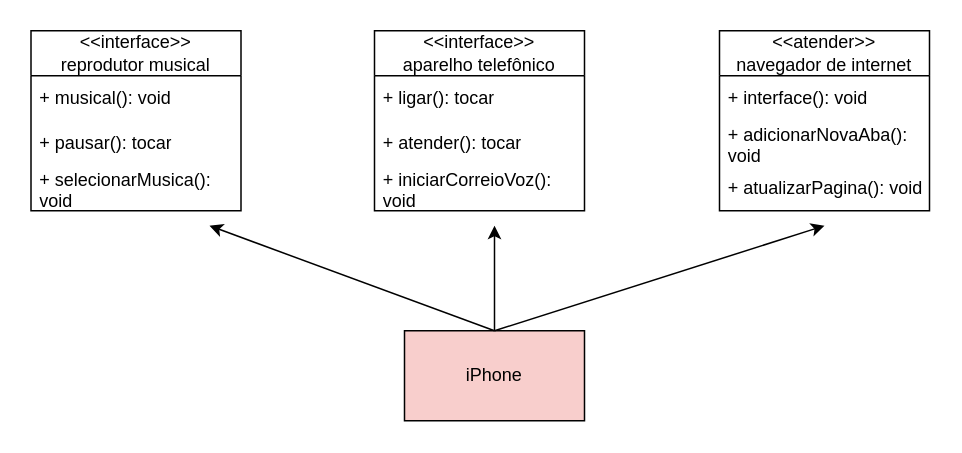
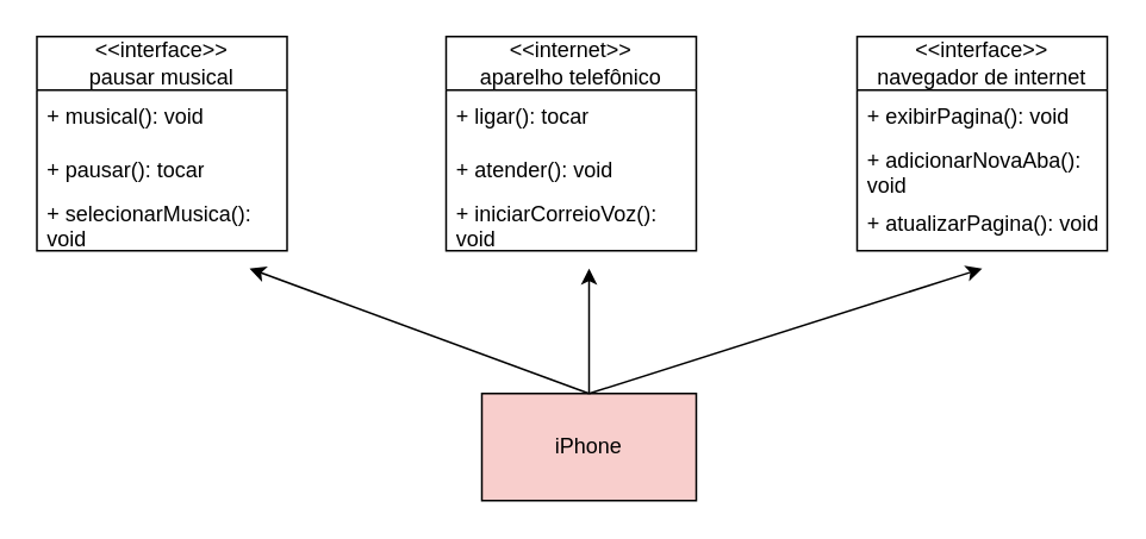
  <mxCell id="0" />
  <mxCell id="1" parent="0" />
- <mxCell id="2" value="&amp;lt;&amp;lt;interface&amp;gt;&amp;gt;&lt;br&gt;reprodutor musical" style="swimlane;fontStyle=0;childLayout=stackLayout;horizontal=1;startSize=30;horizontalStack=0;resizeParent=1;resizeParentMax=0;resizeLast=0;collapsible=1;marginBottom=0;whiteSpace=wrap;html=1;" vertex="1" parent="1"><mxGeometry x="20" y="20" width="140" height="120" as="geometry" /></mxCell>
+ <mxCell id="2" value="&amp;lt;&amp;lt;interface&amp;gt;&amp;gt;&lt;br&gt;pausar musical" style="swimlane;fontStyle=0;childLayout=stackLayout;horizontal=1;startSize=30;horizontalStack=0;resizeParent=1;resizeParentMax=0;resizeLast=0;collapsible=1;marginBottom=0;whiteSpace=wrap;html=1;" vertex="1" parent="1"><mxGeometry x="20" y="20" width="140" height="120" as="geometry" /></mxCell>
  <mxCell id="3" value="+ musical(): void" style="text;strokeColor=none;fillColor=none;align=left;verticalAlign=middle;spacingLeft=4;spacingRight=4;overflow=hidden;points=[[0,0.5],[1,0.5]];portConstraint=eastwest;rotatable=0;whiteSpace=wrap;html=1;" vertex="1" parent="2"><mxGeometry y="30" width="140" height="30" as="geometry" /></mxCell>
  <mxCell id="4" value="+ pausar(): tocar" style="text;strokeColor=none;fillColor=none;align=left;verticalAlign=middle;spacingLeft=4;spacingRight=4;overflow=hidden;points=[[0,0.5],[1,0.5]];portConstraint=eastwest;rotatable=0;whiteSpace=wrap;html=1;" vertex="1" parent="2"><mxGeometry y="60" width="140" height="30" as="geometry" /></mxCell>
  <mxCell id="5" value="+ selecionarMusica(): void" style="text;strokeColor=none;fillColor=none;align=left;verticalAlign=middle;spacingLeft=4;spacingRight=4;overflow=hidden;points=[[0,0.5],[1,0.5]];portConstraint=eastwest;rotatable=0;whiteSpace=wrap;html=1;" vertex="1" parent="2"><mxGeometry y="90" width="140" height="30" as="geometry" /></mxCell>
- <mxCell id="6" value="&amp;lt;&amp;lt;interface&amp;gt;&amp;gt;&lt;br&gt;aparelho telefônico" style="swimlane;fontStyle=0;childLayout=stackLayout;horizontal=1;startSize=30;horizontalStack=0;resizeParent=1;resizeParentMax=0;resizeLast=0;collapsible=1;marginBottom=0;whiteSpace=wrap;html=1;" vertex="1" parent="1"><mxGeometry x="249" y="20" width="140" height="120" as="geometry" /></mxCell>
+ <mxCell id="6" value="&amp;lt;&amp;lt;internet&amp;gt;&amp;gt;&lt;br&gt;aparelho telefônico" style="swimlane;fontStyle=0;childLayout=stackLayout;horizontal=1;startSize=30;horizontalStack=0;resizeParent=1;resizeParentMax=0;resizeLast=0;collapsible=1;marginBottom=0;whiteSpace=wrap;html=1;" vertex="1" parent="1"><mxGeometry x="249" y="20" width="140" height="120" as="geometry" /></mxCell>
  <mxCell id="7" value="+ ligar(): tocar" style="text;strokeColor=none;fillColor=none;align=left;verticalAlign=middle;spacingLeft=4;spacingRight=4;overflow=hidden;points=[[0,0.5],[1,0.5]];portConstraint=eastwest;rotatable=0;whiteSpace=wrap;html=1;" vertex="1" parent="6"><mxGeometry y="30" width="140" height="30" as="geometry" /></mxCell>
- <mxCell id="8" value="+ atender(): tocar" style="text;strokeColor=none;fillColor=none;align=left;verticalAlign=middle;spacingLeft=4;spacingRight=4;overflow=hidden;points=[[0,0.5],[1,0.5]];portConstraint=eastwest;rotatable=0;whiteSpace=wrap;html=1;" vertex="1" parent="6"><mxGeometry y="60" width="140" height="30" as="geometry" /></mxCell>
+ <mxCell id="8" value="+ atender(): void" style="text;strokeColor=none;fillColor=none;align=left;verticalAlign=middle;spacingLeft=4;spacingRight=4;overflow=hidden;points=[[0,0.5],[1,0.5]];portConstraint=eastwest;rotatable=0;whiteSpace=wrap;html=1;" vertex="1" parent="6"><mxGeometry y="60" width="140" height="30" as="geometry" /></mxCell>
  <mxCell id="9" value="+ iniciarCorreioVoz(): void" style="text;strokeColor=none;fillColor=none;align=left;verticalAlign=middle;spacingLeft=4;spacingRight=4;overflow=hidden;points=[[0,0.5],[1,0.5]];portConstraint=eastwest;rotatable=0;whiteSpace=wrap;html=1;" vertex="1" parent="6"><mxGeometry y="90" width="140" height="30" as="geometry" /></mxCell>
- <mxCell id="10" value="&amp;lt;&amp;lt;atender&amp;gt;&amp;gt;&lt;br&gt;navegador de internet" style="swimlane;fontStyle=0;childLayout=stackLayout;horizontal=1;startSize=30;horizontalStack=0;resizeParent=1;resizeParentMax=0;resizeLast=0;collapsible=1;marginBottom=0;whiteSpace=wrap;html=1;" vertex="1" parent="1"><mxGeometry x="479" y="20" width="140" height="120" as="geometry" /></mxCell>
- <mxCell id="11" value="+ interface(): void" style="text;strokeColor=none;fillColor=none;align=left;verticalAlign=middle;spacingLeft=4;spacingRight=4;overflow=hidden;points=[[0,0.5],[1,0.5]];portConstraint=eastwest;rotatable=0;whiteSpace=wrap;html=1;" vertex="1" parent="10"><mxGeometry y="30" width="140" height="30" as="geometry" /></mxCell>
+ <mxCell id="10" value="&amp;lt;&amp;lt;interface&amp;gt;&amp;gt;&lt;br&gt;navegador de internet" style="swimlane;fontStyle=0;childLayout=stackLayout;horizontal=1;startSize=30;horizontalStack=0;resizeParent=1;resizeParentMax=0;resizeLast=0;collapsible=1;marginBottom=0;whiteSpace=wrap;html=1;" vertex="1" parent="1"><mxGeometry x="479" y="20" width="140" height="120" as="geometry" /></mxCell>
+ <mxCell id="11" value="+ exibirPagina(): void" style="text;strokeColor=none;fillColor=none;align=left;verticalAlign=middle;spacingLeft=4;spacingRight=4;overflow=hidden;points=[[0,0.5],[1,0.5]];portConstraint=eastwest;rotatable=0;whiteSpace=wrap;html=1;" vertex="1" parent="10"><mxGeometry y="30" width="140" height="30" as="geometry" /></mxCell>
  <mxCell id="12" value="+ adicionarNovaAba(): void" style="text;strokeColor=none;fillColor=none;align=left;verticalAlign=middle;spacingLeft=4;spacingRight=4;overflow=hidden;points=[[0,0.5],[1,0.5]];portConstraint=eastwest;rotatable=0;whiteSpace=wrap;html=1;" vertex="1" parent="10"><mxGeometry y="60" width="140" height="30" as="geometry" /></mxCell>
  <mxCell id="13" value="+ atualizarPagina(): void" style="text;strokeColor=none;fillColor=none;align=left;verticalAlign=middle;spacingLeft=4;spacingRight=4;overflow=hidden;points=[[0,0.5],[1,0.5]];portConstraint=eastwest;rotatable=0;whiteSpace=wrap;html=1;" vertex="1" parent="10"><mxGeometry y="90" width="140" height="30" as="geometry" /></mxCell>
  <mxCell id="14" value="iPhone" style="rounded=0;whiteSpace=wrap;html=1;fillColor=#f8cecc;" vertex="1" parent="1"><mxGeometry x="269" y="220" width="120" height="60" as="geometry" /></mxCell>
  <mxCell id="15" value="" style="endArrow=classic;html=1;rounded=0;" edge="1" parent="1"><mxGeometry width="50" height="50" relative="1" as="geometry"><mxPoint x="329" y="220" as="sourcePoint" /><mxPoint x="549" y="150" as="targetPoint" /></mxGeometry></mxCell>
  <mxCell id="16" value="" style="endArrow=classic;html=1;rounded=0;" edge="1" parent="1"><mxGeometry width="50" height="50" relative="1" as="geometry"><mxPoint x="329" y="220" as="sourcePoint" /><mxPoint x="329" y="150" as="targetPoint" /></mxGeometry></mxCell>
  <mxCell id="17" value="" style="endArrow=classic;html=1;rounded=0;" edge="1" parent="1"><mxGeometry width="50" height="50" relative="1" as="geometry"><mxPoint x="329" y="220" as="sourcePoint" /><mxPoint x="139" y="150" as="targetPoint" /></mxGeometry></mxCell>
